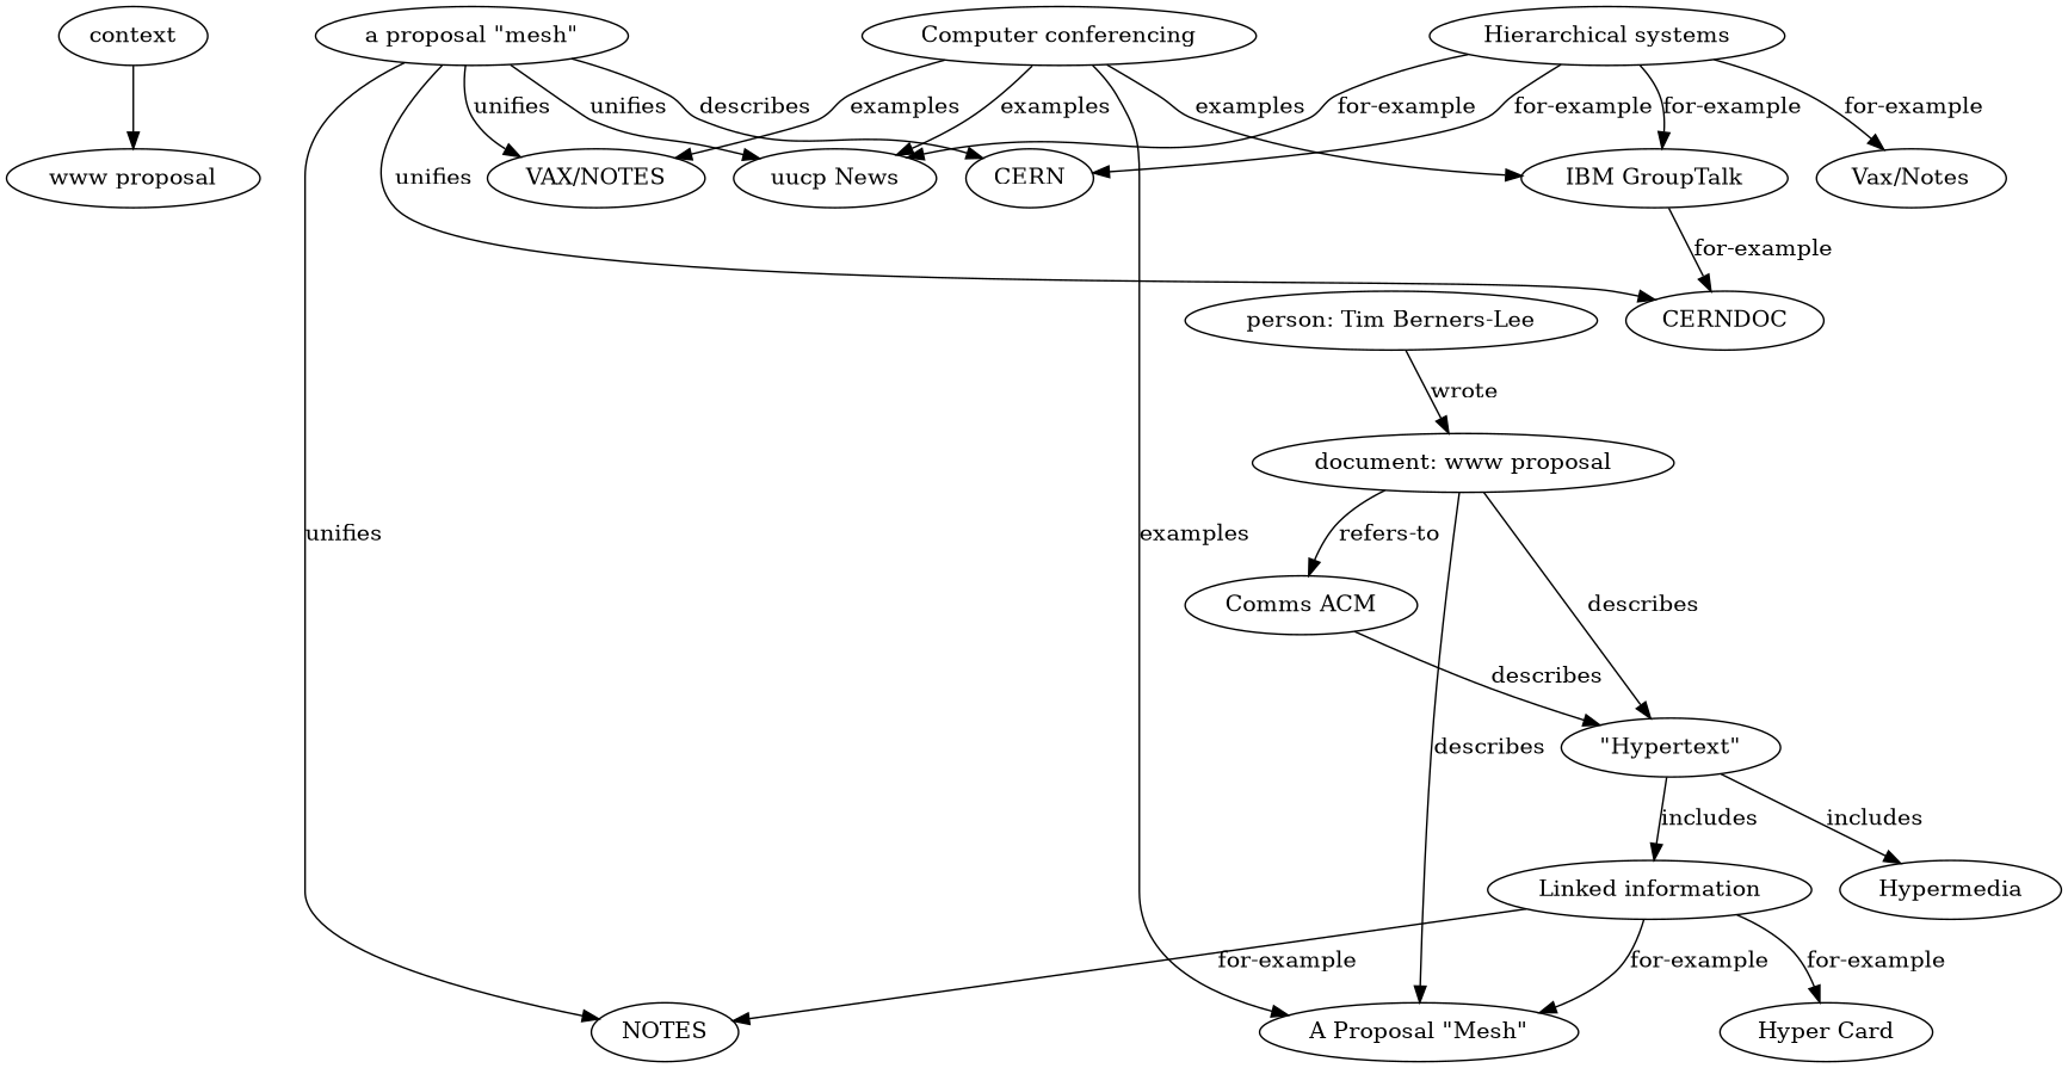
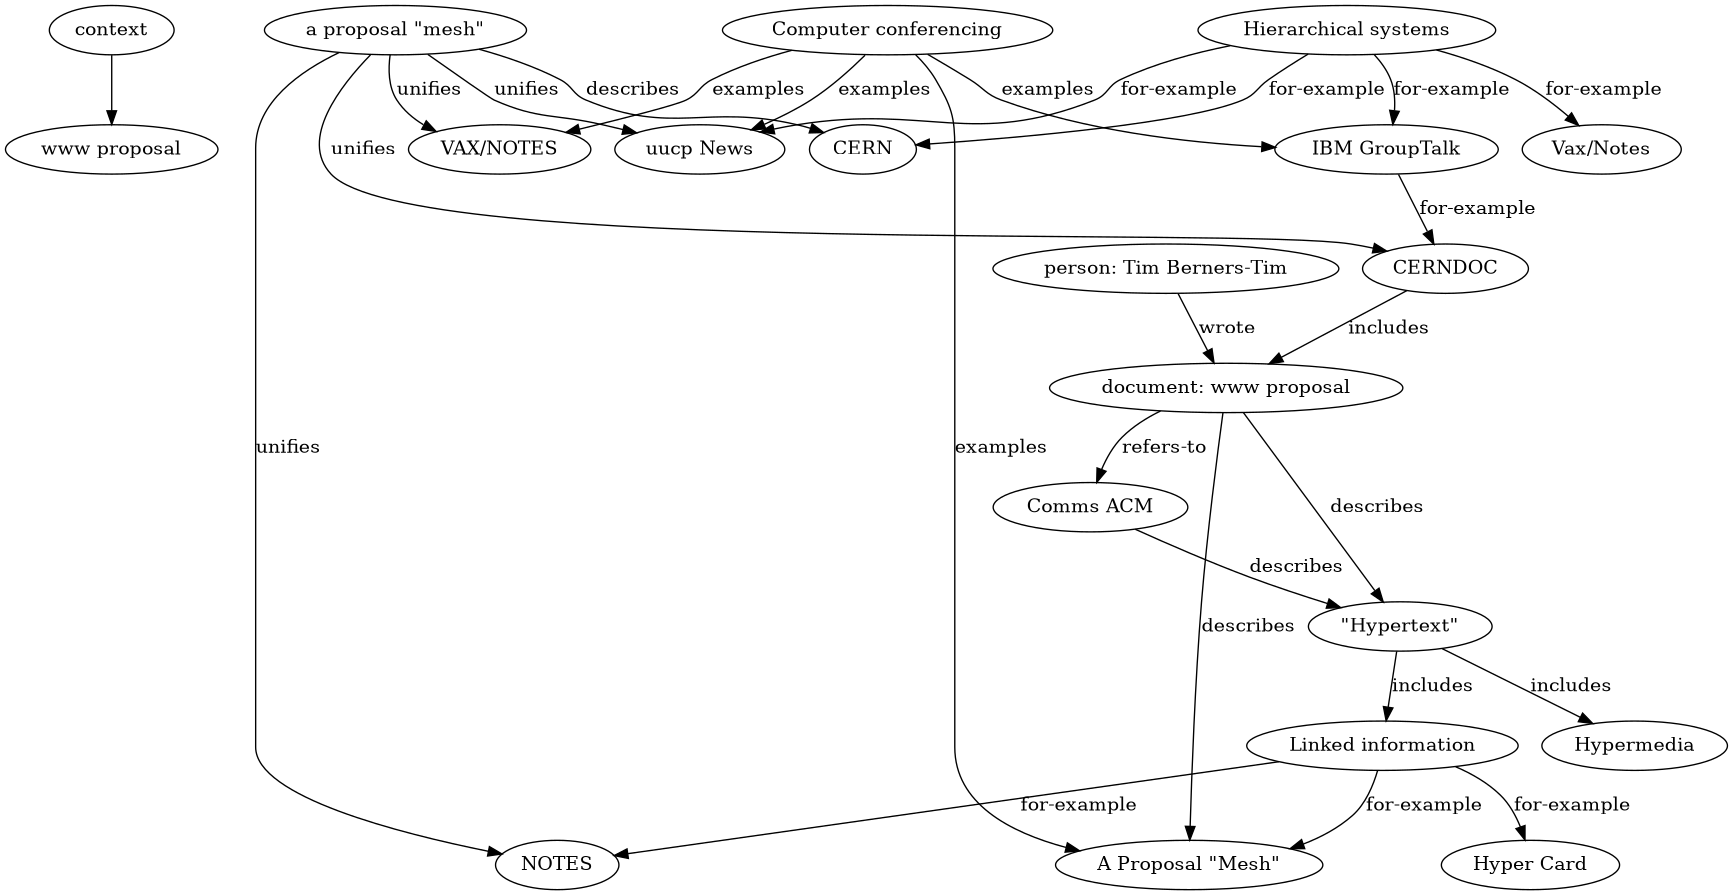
  digraph {
    edge [arrowhead=normal]
    context
    "www proposal"
    "document: www proposal"
    "\"Hypertext\""
    "A Proposal \"Mesh\""
    "Comms ACM"
    "Linked information"
    Hypermedia
    "Hyper Card"
    n10 [label=NOTES]
    "a proposal \"mesh\""
    CERN
    "VAX/NOTES"
    "uucp News"
    CERNDOC
    "Computer conferencing"
    "IBM GroupTalk"
    "Hierarchical systems"
    "Vax/Notes"
-   "person: Tim Berners-Lee"
+   "person: Tim Berners-Lee" [label="person: Tim Berners-Tim"]
    context -> "www proposal" [arrowhead=""]
    "document: www proposal" -> "\"Hypertext\"" [label=describes]
    "document: www proposal" -> "A Proposal \"Mesh\"" [label=describes]
    "document: www proposal" -> "Comms ACM" [label="refers-to"]
    "\"Hypertext\"" -> "Linked information" [label=includes]
    "\"Hypertext\"" -> Hypermedia [label=includes]
    "Comms ACM" -> "\"Hypertext\"" [label=describes]
    "Linked information" -> "A Proposal \"Mesh\"" [label="for-example"]
    "Linked information" -> "Hyper Card" [label="for-example"]
    "Linked information" -> n10 [label="for-example"]
    "a proposal \"mesh\"" -> n10 [label=unifies]
    "a proposal \"mesh\"" -> CERN [label=describes]
    "a proposal \"mesh\"" -> "VAX/NOTES" [label=unifies]
    "a proposal \"mesh\"" -> "uucp News" [label=unifies]
    "a proposal \"mesh\"" -> CERNDOC [label=unifies]
+   CERNDOC -> "document: www proposal" [label=includes]
    "Computer conferencing" -> "A Proposal \"Mesh\"" [label=examples]
    "Computer conferencing" -> "VAX/NOTES" [label=examples]
    "Computer conferencing" -> "uucp News" [label=examples]
    "Computer conferencing" -> "IBM GroupTalk" [label=examples]
    "IBM GroupTalk" -> CERNDOC [label="for-example"]
    "Hierarchical systems" -> CERN [label="for-example"]
    "Hierarchical systems" -> "uucp News" [label="for-example"]
    "Hierarchical systems" -> "IBM GroupTalk" [label="for-example"]
    "Hierarchical systems" -> "Vax/Notes" [label="for-example"]
    "person: Tim Berners-Lee" -> "document: www proposal" [label=wrote]
  }
